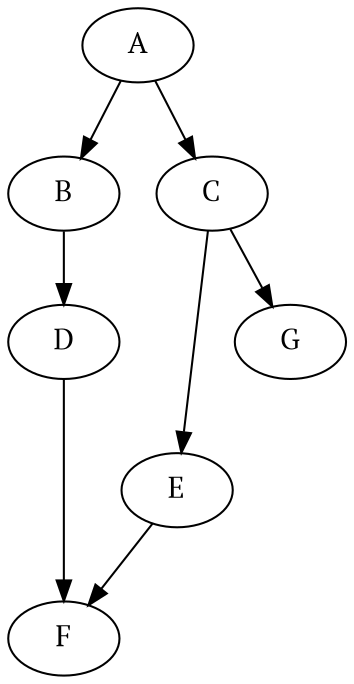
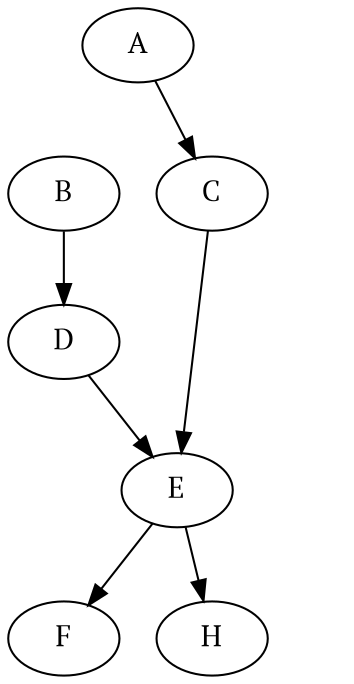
  strict digraph {
    fontname="PT Serif"
    node [fontname="PT Serif"]
    edge [fontname="PT Serif"]
    D
    F
    E
+   H
    B
    A
    C
-   G
-   D -> F
+   D -> E
    E -> F
+   E -> H
    B -> D
-   A -> B
    A -> C
    C -> E
-   C -> G
  }
